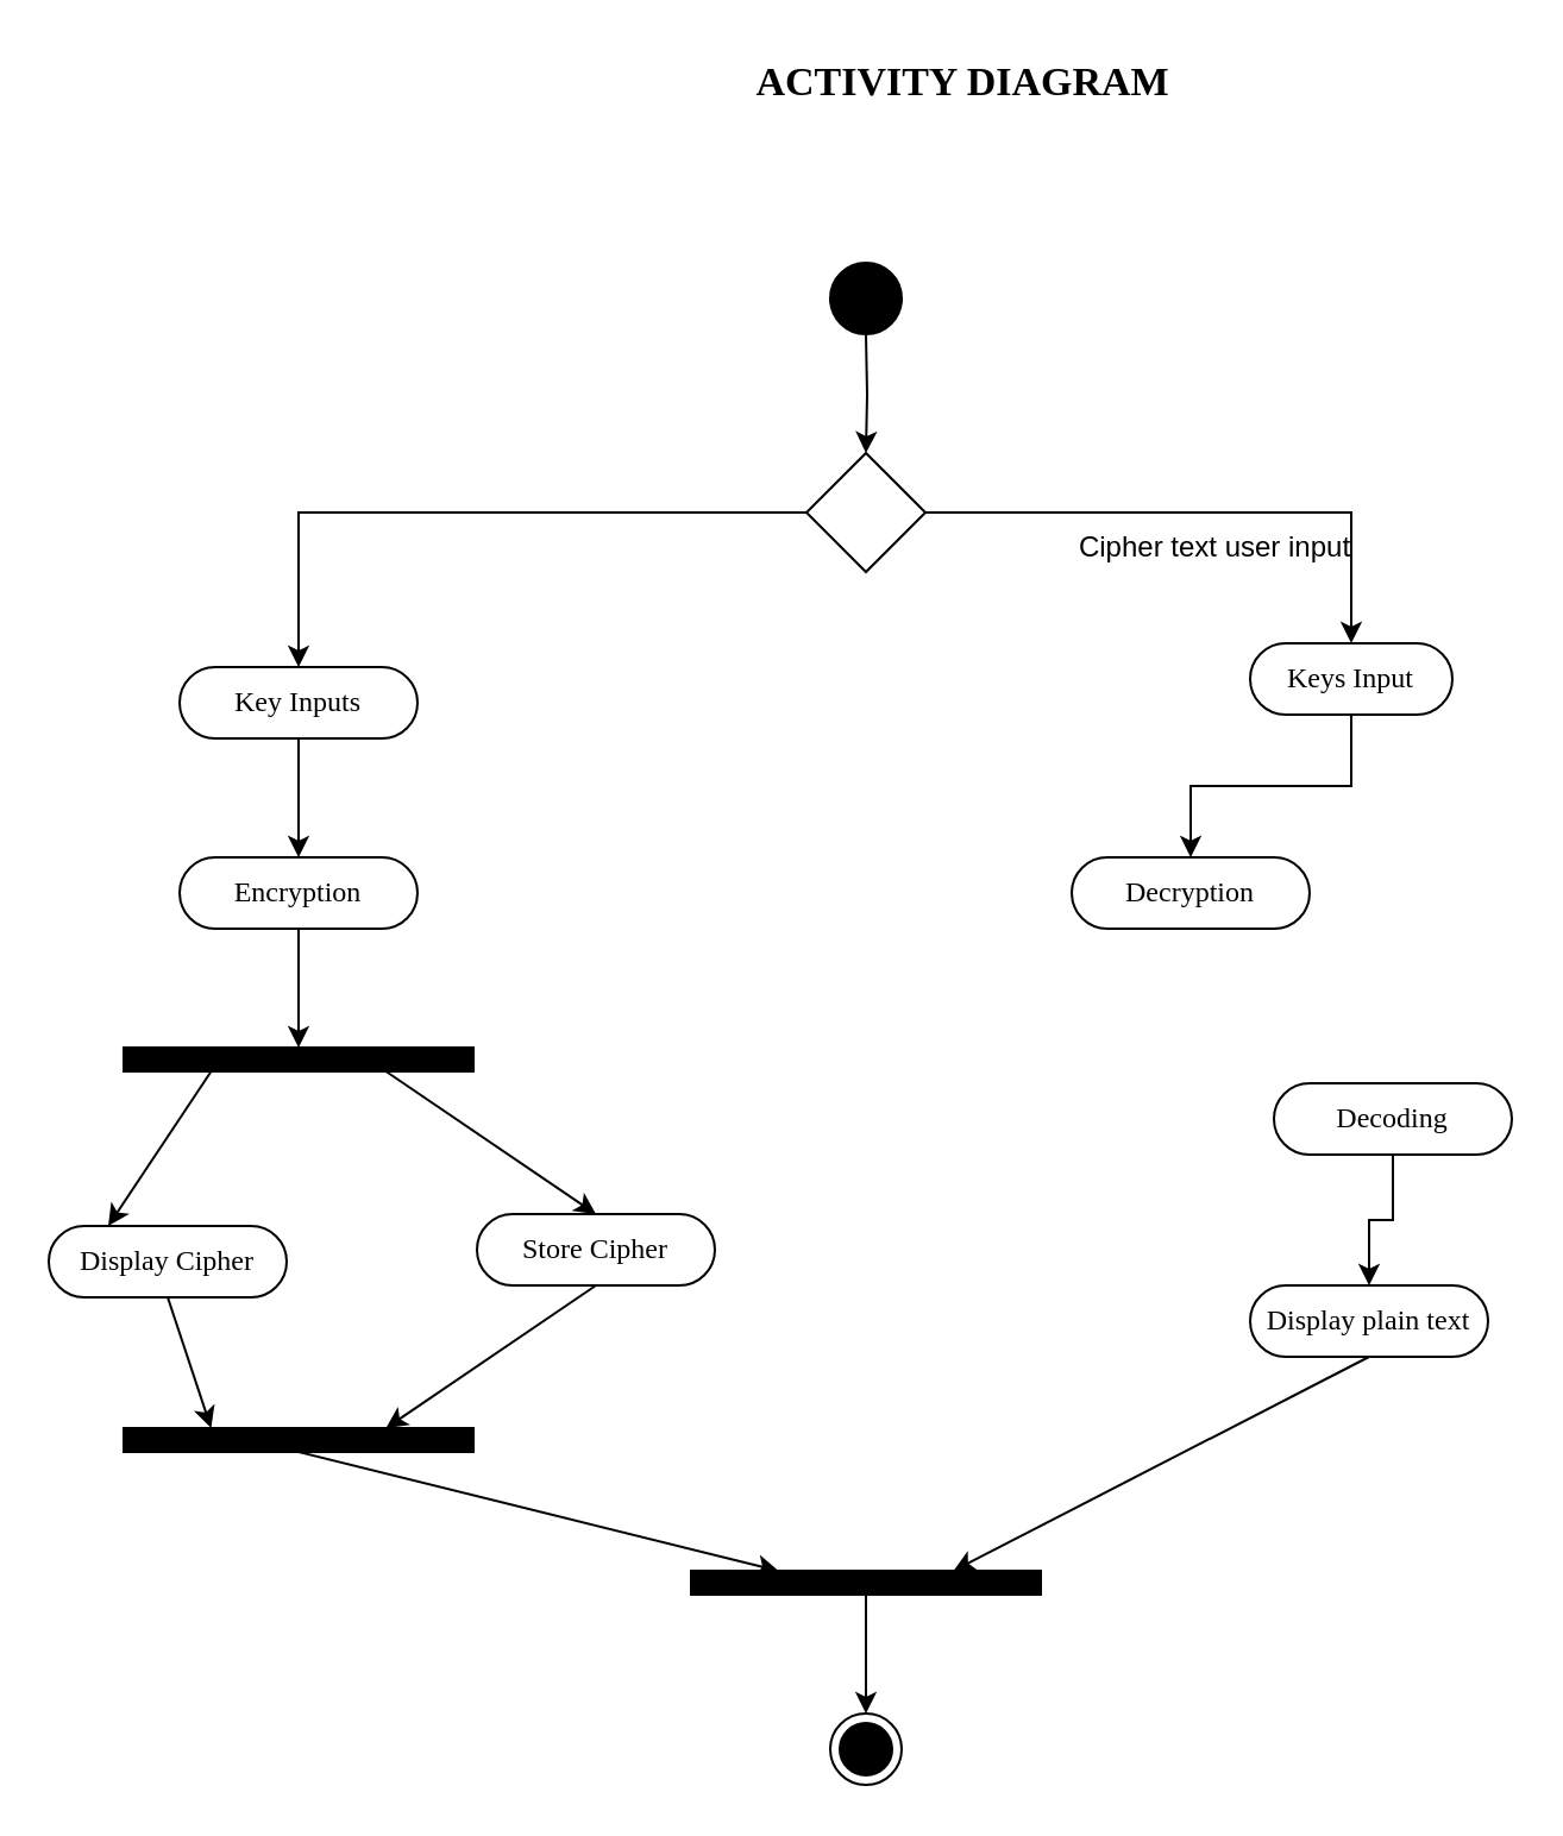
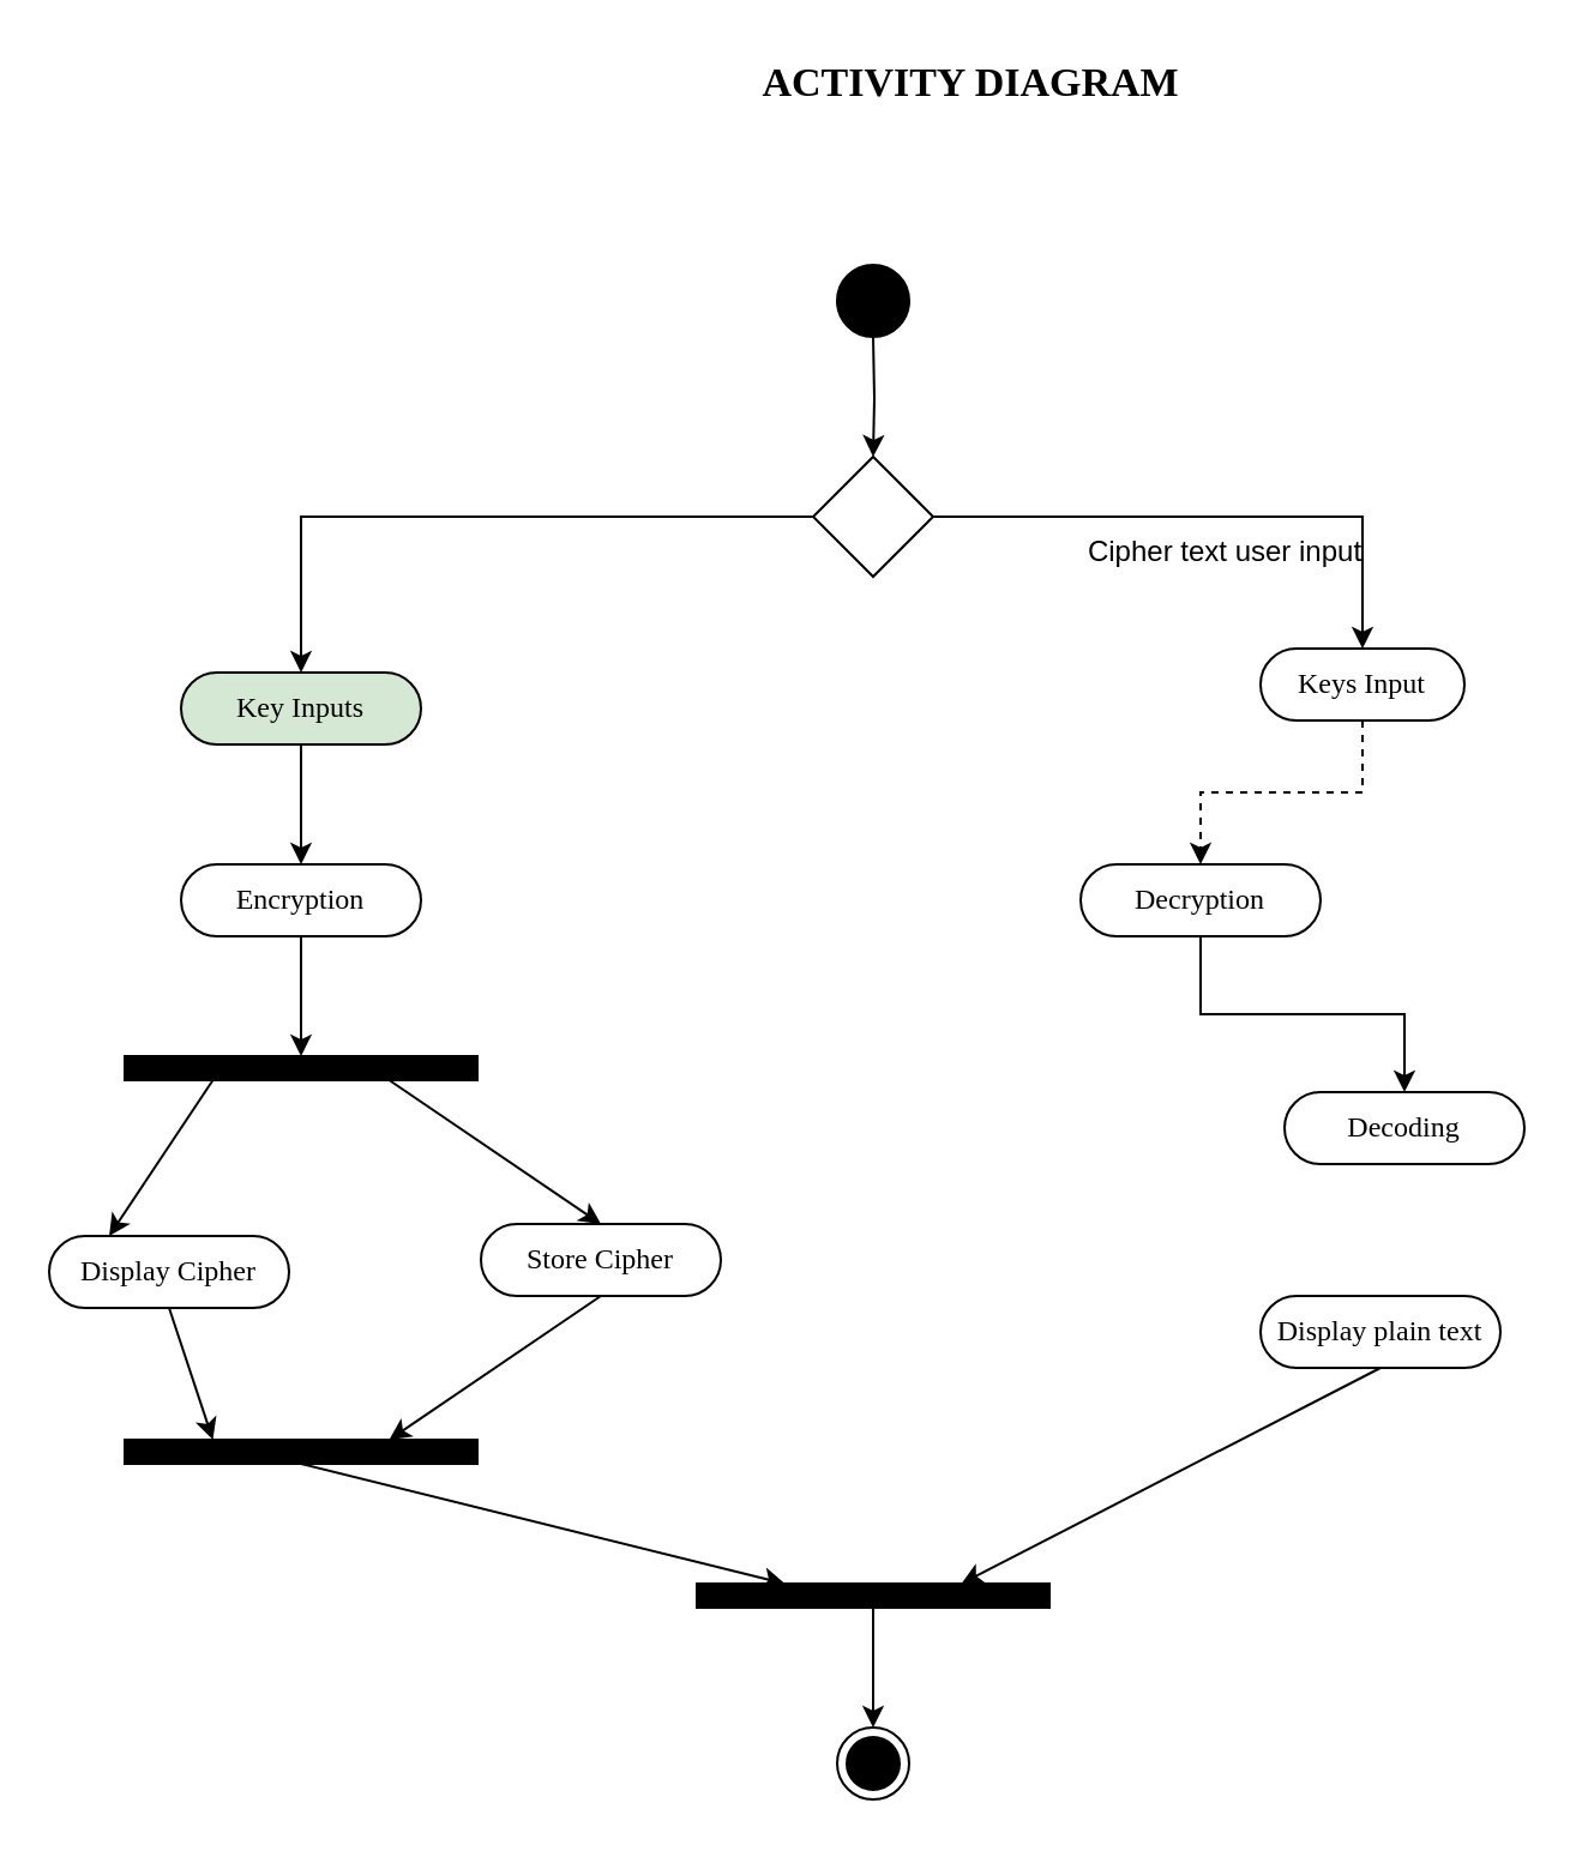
  <mxCell id="0" />
  <mxCell id="1" parent="0" />
  <mxCell id="2" style="edgeStyle=orthogonalEdgeStyle;rounded=0;orthogonalLoop=1;jettySize=auto;html=1;exitX=0.5;exitY=1;exitDx=0;exitDy=0;entryX=0.5;entryY=0;entryDx=0;entryDy=0;" edge="1" parent="1" target="9"><mxGeometry relative="1" as="geometry"><mxPoint x="363.5" y="140" as="sourcePoint" /></mxGeometry></mxCell>
  <mxCell id="3" style="edgeStyle=orthogonalEdgeStyle;rounded=0;orthogonalLoop=1;jettySize=auto;html=1;exitX=0.5;exitY=1;exitDx=0;exitDy=0;entryX=0.5;entryY=0;entryDx=0;entryDy=0;" edge="1" parent="1" source="4" target="11"><mxGeometry relative="1" as="geometry" /></mxCell>
- <mxCell id="4" value="Key Inputs" style="rounded=1;whiteSpace=wrap;html=1;shadow=0;comic=0;labelBackgroundColor=none;strokeWidth=1;fontFamily=Verdana;fontSize=12;align=center;arcSize=50;" vertex="1" parent="1"><mxGeometry x="75" y="280" width="100" height="30" as="geometry" /></mxCell>
- <mxCell id="5" style="edgeStyle=orthogonalEdgeStyle;rounded=0;orthogonalLoop=1;jettySize=auto;html=1;exitX=0.5;exitY=1;exitDx=0;exitDy=0;entryX=0.5;entryY=0;entryDx=0;entryDy=0;" edge="1" parent="1" source="6" target="13"><mxGeometry relative="1" as="geometry" /></mxCell>
+ <mxCell id="4" value="Key Inputs" style="rounded=1;whiteSpace=wrap;html=1;shadow=0;comic=0;labelBackgroundColor=none;strokeWidth=1;fontFamily=Verdana;fontSize=12;align=center;arcSize=50;fillColor=#d5e8d4;" vertex="1" parent="1"><mxGeometry x="75" y="280" width="100" height="30" as="geometry" /></mxCell>
+ <mxCell id="5" style="edgeStyle=orthogonalEdgeStyle;rounded=0;orthogonalLoop=1;jettySize=auto;html=1;exitX=0.5;exitY=1;exitDx=0;exitDy=0;entryX=0.5;entryY=0;entryDx=0;entryDy=0;dashed=1;" edge="1" parent="1" source="6" target="13"><mxGeometry relative="1" as="geometry" /></mxCell>
  <mxCell id="6" value="Keys Input" style="rounded=1;whiteSpace=wrap;html=1;shadow=0;comic=0;labelBackgroundColor=none;strokeWidth=1;fontFamily=Verdana;fontSize=12;align=center;arcSize=50;" vertex="1" parent="1"><mxGeometry x="525" y="270" width="85" height="30" as="geometry" /></mxCell>
  <mxCell id="7" style="edgeStyle=orthogonalEdgeStyle;rounded=0;orthogonalLoop=1;jettySize=auto;html=1;exitX=1;exitY=0.5;exitDx=0;exitDy=0;entryX=0.5;entryY=0;entryDx=0;entryDy=0;" edge="1" parent="1" source="9" target="6"><mxGeometry relative="1" as="geometry" /></mxCell>
  <mxCell id="8" style="edgeStyle=orthogonalEdgeStyle;rounded=0;orthogonalLoop=1;jettySize=auto;html=1;exitX=0;exitY=0.5;exitDx=0;exitDy=0;" edge="1" parent="1" source="9" target="4"><mxGeometry relative="1" as="geometry" /></mxCell>
  <mxCell id="9" value="" style="rhombus;whiteSpace=wrap;html=1;" vertex="1" parent="1"><mxGeometry x="338.5" y="190" width="50" height="50" as="geometry" /></mxCell>
  <mxCell id="10" style="edgeStyle=orthogonalEdgeStyle;rounded=0;orthogonalLoop=1;jettySize=auto;html=1;exitX=0.5;exitY=1;exitDx=0;exitDy=0;entryX=0.5;entryY=0;entryDx=0;entryDy=0;" edge="1" parent="1" source="11" target="16"><mxGeometry relative="1" as="geometry" /></mxCell>
  <mxCell id="11" value="Encryption&lt;span style=&quot;color: rgba(0, 0, 0, 0); font-family: monospace; font-size: 0px; text-align: start; text-wrap: nowrap;&quot;&gt;%3CmxGraphModel%3E%3Croot%3E%3CmxCell%20id%3D%220%22%2F%3E%3CmxCell%20id%3D%221%22%20parent%3D%220%22%2F%3E%3CmxCell%20id%3D%222%22%20value%3D%22Key%20Inputs%22%20style%3D%22rounded%3D1%3BwhiteSpace%3Dwrap%3Bhtml%3D1%3Bshadow%3D0%3Bcomic%3D0%3BlabelBackgroundColor%3Dnone%3BstrokeWidth%3D1%3BfontFamily%3DVerdana%3BfontSize%3D12%3Balign%3Dcenter%3BarcSize%3D50%3B%22%20vertex%3D%221%22%20parent%3D%221%22%3E%3CmxGeometry%20x%3D%22170%22%20y%3D%22230%22%20width%3D%22100%22%20height%3D%2230%22%20as%3D%22geometry%22%2F%3E%3C%2FmxCell%3E%3C%2Froot%3E%3C%2FmxGraphModel%3E&lt;/span&gt;" style="rounded=1;whiteSpace=wrap;html=1;shadow=0;comic=0;labelBackgroundColor=none;strokeWidth=1;fontFamily=Verdana;fontSize=12;align=center;arcSize=50;" vertex="1" parent="1"><mxGeometry x="75" y="360" width="100" height="30" as="geometry" /></mxCell>
+ <mxCell id="12" style="edgeStyle=orthogonalEdgeStyle;rounded=0;orthogonalLoop=1;jettySize=auto;html=1;exitX=0.5;exitY=1;exitDx=0;exitDy=0;entryX=0.5;entryY=0;entryDx=0;entryDy=0;" edge="1" parent="1" source="13" target="26"><mxGeometry relative="1" as="geometry" /></mxCell>
  <mxCell id="13" value="Decryption" style="rounded=1;whiteSpace=wrap;html=1;shadow=0;comic=0;labelBackgroundColor=none;strokeWidth=1;fontFamily=Verdana;fontSize=12;align=center;arcSize=50;" vertex="1" parent="1"><mxGeometry x="450" y="360" width="100" height="30" as="geometry" /></mxCell>
  <mxCell id="14" style="rounded=0;orthogonalLoop=1;jettySize=auto;html=1;exitX=0.25;exitY=1;exitDx=0;exitDy=0;entryX=0.25;entryY=0;entryDx=0;entryDy=0;" edge="1" parent="1" source="16" target="18"><mxGeometry relative="1" as="geometry" /></mxCell>
  <mxCell id="15" style="rounded=0;orthogonalLoop=1;jettySize=auto;html=1;exitX=0.75;exitY=1;exitDx=0;exitDy=0;entryX=0.5;entryY=0;entryDx=0;entryDy=0;" edge="1" parent="1" source="16" target="20"><mxGeometry relative="1" as="geometry" /></mxCell>
  <mxCell id="16" value="" style="whiteSpace=wrap;html=1;rounded=0;shadow=0;comic=0;labelBackgroundColor=none;strokeWidth=1;fillColor=#000000;fontFamily=Verdana;fontSize=12;align=center;rotation=0;" vertex="1" parent="1"><mxGeometry x="51.5" y="440" width="147" height="10" as="geometry" /></mxCell>
  <mxCell id="17" style="rounded=0;orthogonalLoop=1;jettySize=auto;html=1;exitX=0.5;exitY=1;exitDx=0;exitDy=0;entryX=0.25;entryY=0;entryDx=0;entryDy=0;" edge="1" parent="1" source="18" target="22"><mxGeometry relative="1" as="geometry" /></mxCell>
  <mxCell id="18" value="Display Cipher" style="rounded=1;whiteSpace=wrap;html=1;shadow=0;comic=0;labelBackgroundColor=none;strokeWidth=1;fontFamily=Verdana;fontSize=12;align=center;arcSize=50;" vertex="1" parent="1"><mxGeometry x="20" y="515" width="100" height="30" as="geometry" /></mxCell>
  <mxCell id="19" style="rounded=0;orthogonalLoop=1;jettySize=auto;html=1;exitX=0.5;exitY=1;exitDx=0;exitDy=0;entryX=0.75;entryY=0;entryDx=0;entryDy=0;" edge="1" parent="1" source="20" target="22"><mxGeometry relative="1" as="geometry" /></mxCell>
  <mxCell id="20" value="Store Cipher" style="rounded=1;whiteSpace=wrap;html=1;shadow=0;comic=0;labelBackgroundColor=none;strokeWidth=1;fontFamily=Verdana;fontSize=12;align=center;arcSize=50;" vertex="1" parent="1"><mxGeometry x="200" y="510" width="100" height="30" as="geometry" /></mxCell>
  <mxCell id="21" style="rounded=0;orthogonalLoop=1;jettySize=auto;html=1;exitX=0.5;exitY=1;exitDx=0;exitDy=0;entryX=0.25;entryY=0;entryDx=0;entryDy=0;" edge="1" parent="1" source="22" target="24"><mxGeometry relative="1" as="geometry" /></mxCell>
  <mxCell id="22" value="" style="whiteSpace=wrap;html=1;rounded=0;shadow=0;comic=0;labelBackgroundColor=none;strokeWidth=1;fillColor=#000000;fontFamily=Verdana;fontSize=12;align=center;rotation=0;" vertex="1" parent="1"><mxGeometry x="51.5" y="600" width="147" height="10" as="geometry" /></mxCell>
  <mxCell id="23" style="edgeStyle=orthogonalEdgeStyle;rounded=0;orthogonalLoop=1;jettySize=auto;html=1;exitX=0.5;exitY=1;exitDx=0;exitDy=0;entryX=0.5;entryY=0;entryDx=0;entryDy=0;" edge="1" parent="1" source="24"><mxGeometry relative="1" as="geometry"><mxPoint x="363.5" y="720" as="targetPoint" /></mxGeometry></mxCell>
  <mxCell id="24" value="" style="whiteSpace=wrap;html=1;rounded=0;shadow=0;comic=0;labelBackgroundColor=none;strokeWidth=1;fillColor=#000000;fontFamily=Verdana;fontSize=12;align=center;rotation=0;" vertex="1" parent="1"><mxGeometry x="290" y="660" width="147" height="10" as="geometry" /></mxCell>
- <mxCell id="25" style="edgeStyle=orthogonalEdgeStyle;rounded=0;orthogonalLoop=1;jettySize=auto;html=1;exitX=0.5;exitY=1;exitDx=0;exitDy=0;entryX=0.5;entryY=0;entryDx=0;entryDy=0;" edge="1" parent="1" source="26" target="28"><mxGeometry relative="1" as="geometry" /></mxCell>
  <mxCell id="26" value="Decoding" style="rounded=1;whiteSpace=wrap;html=1;shadow=0;comic=0;labelBackgroundColor=none;strokeWidth=1;fontFamily=Verdana;fontSize=12;align=center;arcSize=50;" vertex="1" parent="1"><mxGeometry x="535" y="455" width="100" height="30" as="geometry" /></mxCell>
  <mxCell id="27" style="rounded=0;orthogonalLoop=1;jettySize=auto;html=1;exitX=0.5;exitY=1;exitDx=0;exitDy=0;entryX=0.75;entryY=0;entryDx=0;entryDy=0;" edge="1" parent="1" source="28" target="24"><mxGeometry relative="1" as="geometry" /></mxCell>
  <mxCell id="28" value="Display plain text" style="rounded=1;whiteSpace=wrap;html=1;shadow=0;comic=0;labelBackgroundColor=none;strokeWidth=1;fontFamily=Verdana;fontSize=12;align=center;arcSize=50;" vertex="1" parent="1"><mxGeometry x="525" y="540" width="100" height="30" as="geometry" /></mxCell>
  <mxCell id="29" value="Cipher text user input" style="text;html=1;align=center;verticalAlign=middle;resizable=0;points=[];autosize=1;strokeColor=none;fillColor=none;" vertex="1" parent="1"><mxGeometry x="440" y="215" width="140" height="30" as="geometry" /></mxCell>
  <mxCell id="30" value="&lt;b&gt;&lt;font face=&quot;Times New Roman&quot; style=&quot;font-size: 17px;&quot;&gt;ACTIVITY DIAGRAM&lt;/font&gt;&lt;/b&gt;" style="text;html=1;align=center;verticalAlign=middle;resizable=0;points=[];autosize=1;strokeColor=none;fillColor=none;" vertex="1" parent="1"><mxGeometry x="303.5" y="20" width="200" height="30" as="geometry" /></mxCell>
  <mxCell id="31" value="" style="ellipse;fillColor=strokeColor;html=1;" vertex="1" parent="1"><mxGeometry x="348.5" y="110" width="30" height="30" as="geometry" /></mxCell>
  <mxCell id="32" value="" style="ellipse;html=1;shape=endState;fillColor=strokeColor;" vertex="1" parent="1"><mxGeometry x="348.5" y="720" width="30" height="30" as="geometry" /></mxCell>
